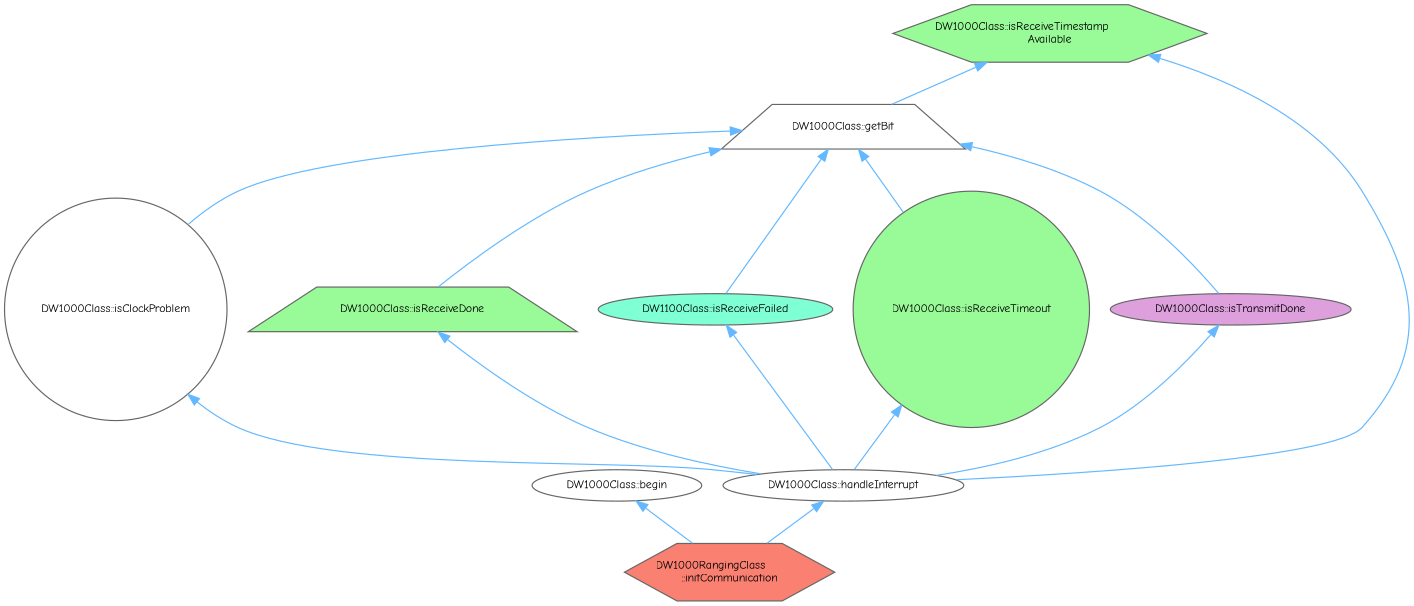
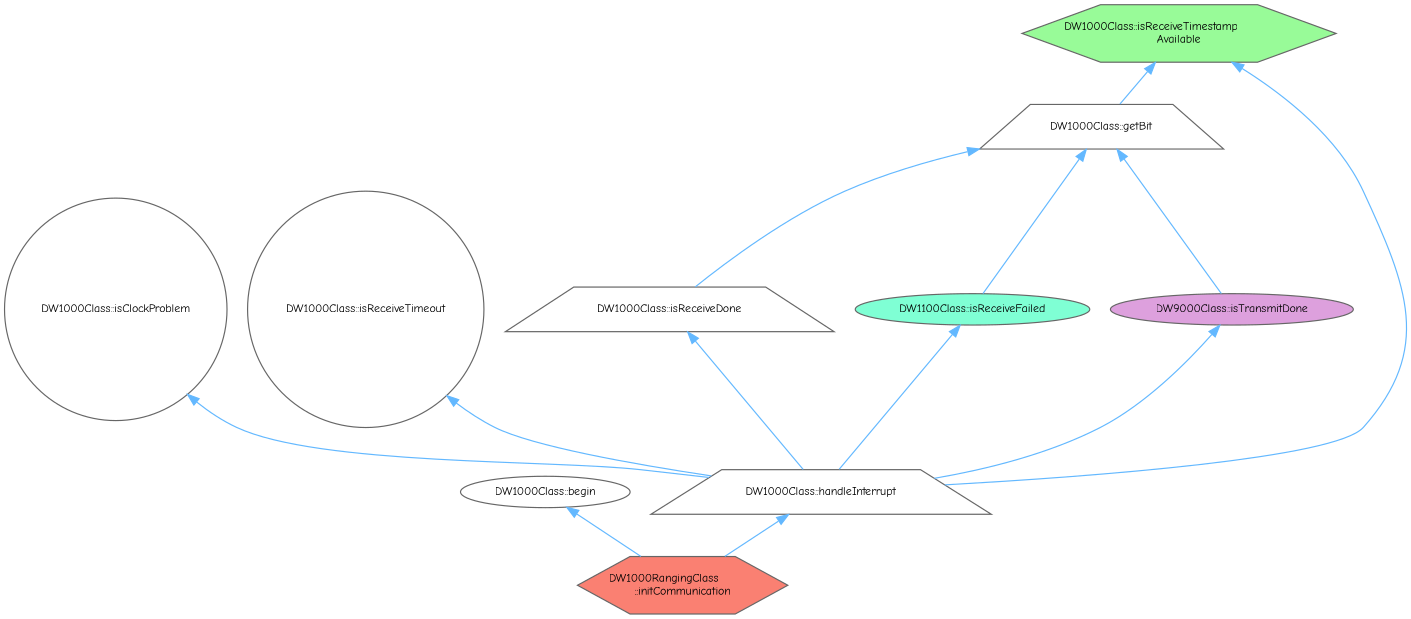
  digraph {
    fontname="Comic Neue"
    rankdir=TB
    node [color=grey40 fillcolor=white fontname="Comic Neue" fontsize=10 shape=trapezium style=filled]
    edge [color=steelblue1 dir=back fontname="Comic Neue" fontsize=10 labelfontname=Helvetica labelfontsize=10 style=solid]
    n1 [color=gray40 fontcolor=black height=0.2 label="DW1000Class::getBit" width=0.4]
    n2 [height=0.2 label="DW1000Class::isClockProblem" shape=circle width=0.4]
-   n3 [fillcolor=palegreen height=0.2 label="DW1000Class::isReceiveDone" width=0.4]
+   n3 [height=0.2 label="DW1000Class::isReceiveDone" width=0.4]
    n4 [fillcolor=aquamarine height=0.2 label="DW1100Class::isReceiveFailed" shape=ellipse width=0.4]
-   n5 [fillcolor=palegreen height=0.2 label="DW1000Class::isReceiveTimeout" shape=circle width=0.4]
-   n6 [fillcolor=plum height=0.2 label="DW1000Class::isTransmitDone" shape=ellipse width=0.4]
-   n7 [height=0.2 label="DW1000Class::handleInterrupt" shape=ellipse width=0.4]
+   n5 [height=0.2 label="DW1000Class::isReceiveTimeout" shape=circle width=0.4]
+   n6 [fillcolor=plum height=0.2 label="DW9000Class::isTransmitDone" shape=ellipse width=0.4]
+   n7 [height=0.2 label="DW1000Class::handleInterrupt" width=0.4]
    n8 [fillcolor=palegreen height=0.2 label="DW1000Class::isReceiveTimestamp\lAvailable" shape=hexagon width=0.4]
    n9 [fillcolor=salmon height=0.2 label="DW1000RangingClass\l::initCommunication" shape=hexagon width=0.4]
    n10 [height=0.2 label="DW1000Class::begin" shape=ellipse width=0.4]
-   n1 -> n2
    n1 -> n3
    n1 -> n4
-   n1 -> n5
    n1 -> n6
    n2 -> n7
    n3 -> n7
    n4 -> n7
    n5 -> n7
    n6 -> n7
    n7 -> n9
    n8 -> n1
    n8 -> n7
    n10 -> n9
  }
